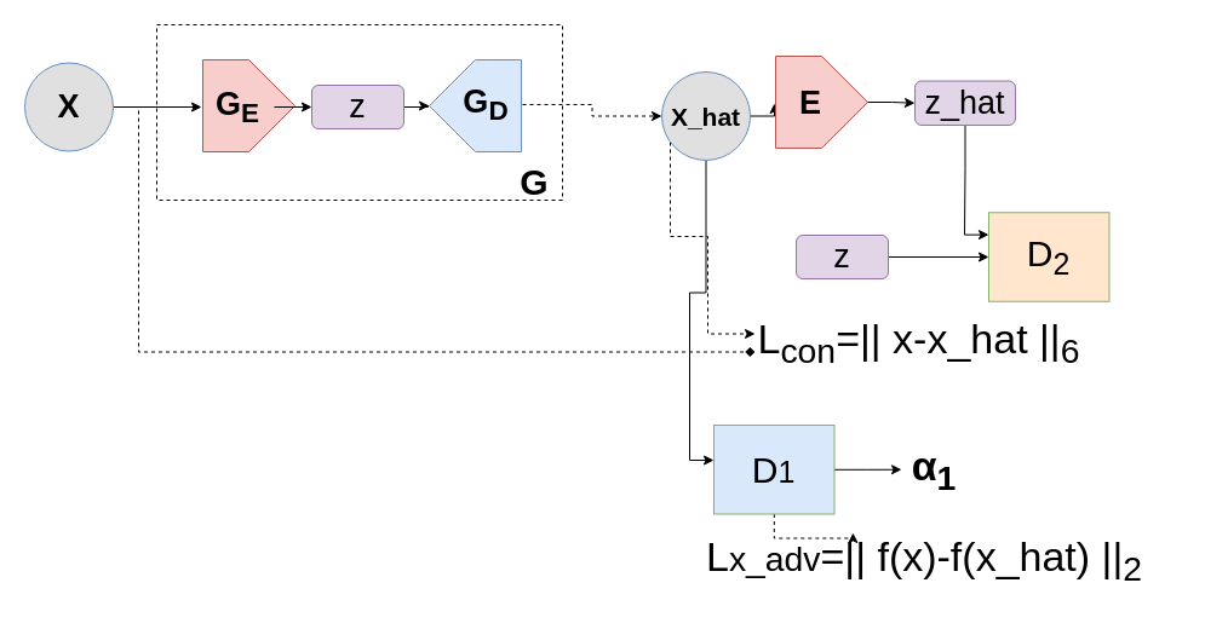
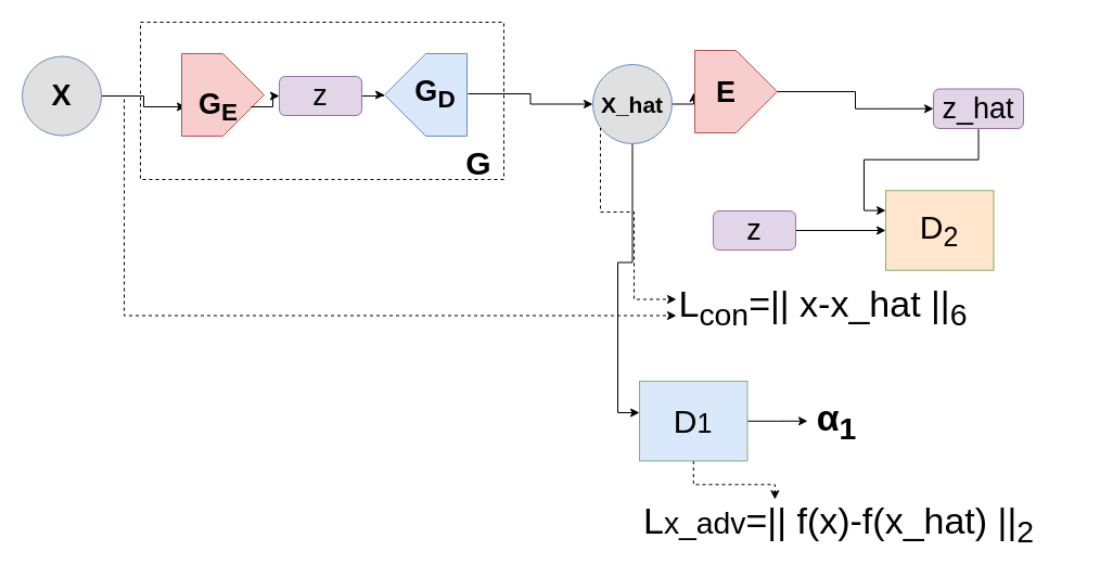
  <mxCell id="0" />
  <mxCell id="1" parent="0" />
  <mxCell id="2" value="" style="rounded=0;whiteSpace=wrap;html=1;shadow=0;dashed=1;sketch=0;fontFamily=Helvetica;fontSize=21;" vertex="1" parent="1"><mxGeometry x="129" y="20" width="335" height="145" as="geometry" /></mxCell>
  <mxCell id="3" style="edgeStyle=orthogonalEdgeStyle;rounded=0;orthogonalLoop=1;jettySize=auto;html=1;entryX=0;entryY=0.5;entryDx=0;entryDy=0;fontFamily=Helvetica;fontSize=21;fontColor=default;" edge="1" parent="1" source="5" target="8"><mxGeometry relative="1" as="geometry" /></mxCell>
- <mxCell id="4" style="edgeStyle=orthogonalEdgeStyle;rounded=0;orthogonalLoop=1;jettySize=auto;html=1;entryX=0;entryY=0.75;entryDx=0;entryDy=0;dashed=1;fontFamily=Helvetica;fontSize=34;fontColor=default;endArrow=diamond;" edge="1" parent="1" source="5" target="34"><mxGeometry relative="1" as="geometry"><Array as="points"><mxPoint x="114" y="88" /><mxPoint x="114" y="290" /></Array></mxGeometry></mxCell>
+ <mxCell id="4" style="edgeStyle=orthogonalEdgeStyle;rounded=0;orthogonalLoop=1;jettySize=auto;html=1;entryX=0;entryY=0.75;entryDx=0;entryDy=0;dashed=1;fontFamily=Helvetica;fontSize=34;fontColor=default;" edge="1" parent="1" source="5" target="34"><mxGeometry relative="1" as="geometry"><Array as="points"><mxPoint x="114" y="88" /><mxPoint x="114" y="290" /></Array></mxGeometry></mxCell>
  <mxCell id="5" value="&lt;b&gt;&lt;font style=&quot;font-size: 27px&quot;&gt;X&lt;/font&gt;&lt;/b&gt;" style="ellipse;whiteSpace=wrap;html=1;aspect=fixed;shadow=0;sketch=0;fontFamily=Helvetica;fontSize=18;fontColor=default;strokeColor=#6c8ebf;fillColor=#E0E0E0;" vertex="1" parent="1"><mxGeometry x="20" y="51.5" width="73" height="73" as="geometry" /></mxCell>
  <mxCell id="6" value="" style="group" vertex="1" connectable="0" parent="1"><mxGeometry x="166" y="49" width="309" height="127" as="geometry" /></mxCell>
  <mxCell id="7" value="" style="verticalLabelPosition=bottom;verticalAlign=top;html=1;shape=offPageConnector;rounded=0;size=0.5;shadow=0;sketch=0;fontFamily=Helvetica;fontSize=18;strokeColor=#b85450;fillColor=#f8cecc;rotation=-90;" vertex="1" parent="6"><mxGeometry x="1" width="76" height="76" as="geometry" /></mxCell>
- <mxCell id="8" value="&lt;b&gt;G&lt;sub&gt;E&lt;/sub&gt;&lt;/b&gt;" style="text;html=1;strokeColor=none;fillColor=none;align=center;verticalAlign=middle;whiteSpace=wrap;rounded=0;shadow=0;sketch=0;fontFamily=Helvetica;fontSize=27;fontColor=default;" vertex="1" parent="6"><mxGeometry y="24" width="60" height="30" as="geometry" /></mxCell>
+ <mxCell id="8" value="&lt;b&gt;G&lt;sub&gt;E&lt;/sub&gt;&lt;/b&gt;" style="text;html=1;strokeColor=none;fillColor=none;align=center;verticalAlign=middle;whiteSpace=wrap;rounded=0;shadow=0;sketch=0;fontFamily=Helvetica;fontSize=27;fontColor=default;" vertex="1" parent="6"><mxGeometry x="5" y="34" width="60" height="30" as="geometry" /></mxCell>
  <mxCell id="9" style="edgeStyle=orthogonalEdgeStyle;rounded=0;orthogonalLoop=1;jettySize=auto;html=1;entryX=0.5;entryY=1;entryDx=0;entryDy=0;fontFamily=Helvetica;fontSize=21;fontColor=default;" edge="1" parent="1" source="10" target="12"><mxGeometry relative="1" as="geometry" /></mxCell>
  <mxCell id="10" value="z" style="rounded=1;whiteSpace=wrap;html=1;shadow=0;sketch=0;fontFamily=Helvetica;fontSize=27;fillColor=#e1d5e7;strokeColor=#9673a6;" vertex="1" parent="1"><mxGeometry x="257" y="70" width="76" height="36" as="geometry" /></mxCell>
  <mxCell id="11" value="" style="group;rotation=-180;" vertex="1" connectable="0" parent="1"><mxGeometry x="354" y="49" width="117" height="127.5" as="geometry" /></mxCell>
  <mxCell id="12" value="" style="verticalLabelPosition=bottom;verticalAlign=top;html=1;shape=offPageConnector;rounded=0;size=0.5;shadow=0;sketch=0;fontFamily=Helvetica;fontSize=18;strokeColor=#6c8ebf;fillColor=#dae8fc;rotation=-270;" vertex="1" parent="11"><mxGeometry width="76" height="76" as="geometry" /></mxCell>
  <mxCell id="13" value="&lt;b&gt;&lt;span style=&quot;font-size: 27px&quot;&gt;G&lt;sub&gt;D&lt;/sub&gt;&lt;/span&gt;&lt;/b&gt;" style="text;html=1;strokeColor=none;fillColor=none;align=center;verticalAlign=middle;whiteSpace=wrap;rounded=0;shadow=0;sketch=0;fontFamily=Helvetica;fontSize=27;fontColor=default;rotation=0;" vertex="1" parent="11"><mxGeometry x="17" y="22" width="60" height="30" as="geometry" /></mxCell>
  <mxCell id="14" value="&lt;b&gt;&lt;font style=&quot;font-size: 30px&quot;&gt;G&lt;/font&gt;&lt;/b&gt;" style="text;html=1;strokeColor=none;fillColor=none;align=center;verticalAlign=middle;whiteSpace=wrap;rounded=0;shadow=0;dashed=1;sketch=0;fontFamily=Helvetica;fontSize=21;fontColor=default;" vertex="1" parent="11"><mxGeometry x="57" y="86" width="60" height="30" as="geometry" /></mxCell>
  <mxCell id="15" style="edgeStyle=orthogonalEdgeStyle;rounded=0;orthogonalLoop=1;jettySize=auto;html=1;fontFamily=Helvetica;fontSize=21;fontColor=default;" edge="1" parent="1" source="18" target="21"><mxGeometry relative="1" as="geometry" /></mxCell>
  <mxCell id="16" style="edgeStyle=orthogonalEdgeStyle;rounded=0;orthogonalLoop=1;jettySize=auto;html=1;entryX=0;entryY=0.395;entryDx=0;entryDy=0;fontFamily=Helvetica;fontSize=30;fontColor=default;entryPerimeter=0;" edge="1" parent="1" source="18" target="32"><mxGeometry relative="1" as="geometry" /></mxCell>
  <mxCell id="17" style="edgeStyle=orthogonalEdgeStyle;orthogonalLoop=1;jettySize=auto;html=1;entryX=0;entryY=0.25;entryDx=0;entryDy=0;fontFamily=Helvetica;fontSize=34;fontColor=default;dashed=1;rounded=0;" edge="1" parent="1" source="18" target="34"><mxGeometry relative="1" as="geometry"><Array as="points"><mxPoint x="553" y="195" /><mxPoint x="584" y="195" /><mxPoint x="584" y="275" /></Array></mxGeometry></mxCell>
  <mxCell id="18" value="&lt;b&gt;&lt;font style=&quot;font-size: 21px&quot;&gt;X_hat&lt;/font&gt;&lt;/b&gt;" style="ellipse;whiteSpace=wrap;html=1;aspect=fixed;shadow=0;sketch=0;fontFamily=Helvetica;fontSize=18;fontColor=default;strokeColor=#6c8ebf;fillColor=#E0E0E0;" vertex="1" parent="1"><mxGeometry x="546" y="59" width="73" height="73" as="geometry" /></mxCell>
  <mxCell id="19" value="" style="group" vertex="1" connectable="0" parent="1"><mxGeometry x="639" y="46" width="77" height="76" as="geometry" /></mxCell>
  <mxCell id="20" value="" style="verticalLabelPosition=bottom;verticalAlign=top;html=1;shape=offPageConnector;rounded=0;size=0.5;shadow=0;sketch=0;fontFamily=Helvetica;fontSize=18;strokeColor=#b85450;fillColor=#f8cecc;rotation=-90;" vertex="1" parent="19"><mxGeometry x="1" width="76" height="76" as="geometry" /></mxCell>
  <mxCell id="21" value="&lt;b&gt;E&lt;/b&gt;" style="text;html=1;strokeColor=none;fillColor=none;align=center;verticalAlign=middle;whiteSpace=wrap;rounded=0;shadow=0;sketch=0;fontFamily=Helvetica;fontSize=27;fontColor=default;" vertex="1" parent="19"><mxGeometry y="24" width="60" height="30" as="geometry" /></mxCell>
  <mxCell id="22" style="edgeStyle=orthogonalEdgeStyle;rounded=0;orthogonalLoop=1;jettySize=auto;html=1;entryX=0;entryY=0.25;entryDx=0;entryDy=0;fontFamily=Helvetica;fontSize=30;fontColor=default;" edge="1" parent="1" source="23" target="27"><mxGeometry relative="1" as="geometry" /></mxCell>
- <mxCell id="23" value="z_hat" style="rounded=1;whiteSpace=wrap;html=1;shadow=0;sketch=0;fontFamily=Helvetica;fontSize=27;fillColor=#e1d5e7;strokeColor=#9673a6;" vertex="1" parent="1"><mxGeometry x="755" y="66.5" width="83" height="36.5" as="geometry" /></mxCell>
- <mxCell id="24" style="edgeStyle=orthogonalEdgeStyle;rounded=0;orthogonalLoop=1;jettySize=auto;html=1;fontFamily=Helvetica;fontSize=21;fontColor=default;entryX=0;entryY=0.5;entryDx=0;entryDy=0;dashed=1;" edge="1" parent="1" source="13" target="18"><mxGeometry relative="1" as="geometry"><mxPoint x="514" y="84" as="targetPoint" /></mxGeometry></mxCell>
+ <mxCell id="23" value="z_hat" style="rounded=1;whiteSpace=wrap;html=1;shadow=0;sketch=0;fontFamily=Helvetica;fontSize=27;fillColor=#e1d5e7;strokeColor=#9673a6;" vertex="1" parent="1"><mxGeometry x="860" y="81.5" width="83" height="36.5" as="geometry" /></mxCell>
+ <mxCell id="24" style="edgeStyle=orthogonalEdgeStyle;rounded=0;orthogonalLoop=1;jettySize=auto;html=1;fontFamily=Helvetica;fontSize=21;fontColor=default;entryX=0;entryY=0.5;entryDx=0;entryDy=0;" edge="1" parent="1" source="13" target="18"><mxGeometry relative="1" as="geometry"><mxPoint x="514" y="84" as="targetPoint" /></mxGeometry></mxCell>
  <mxCell id="25" style="edgeStyle=orthogonalEdgeStyle;rounded=0;orthogonalLoop=1;jettySize=auto;html=1;entryX=0;entryY=0.5;entryDx=0;entryDy=0;fontFamily=Helvetica;fontSize=21;fontColor=default;" edge="1" parent="1" source="8" target="10"><mxGeometry relative="1" as="geometry" /></mxCell>
  <mxCell id="26" style="edgeStyle=orthogonalEdgeStyle;rounded=0;orthogonalLoop=1;jettySize=auto;html=1;entryX=0;entryY=0.5;entryDx=0;entryDy=0;fontFamily=Helvetica;fontSize=21;fontColor=default;" edge="1" parent="1" source="20" target="23"><mxGeometry relative="1" as="geometry" /></mxCell>
  <mxCell id="27" value="D&lt;sub&gt;2&lt;/sub&gt;" style="rounded=0;whiteSpace=wrap;html=1;shadow=0;sketch=0;fontFamily=Helvetica;fontSize=30;strokeColor=#82b366;fillColor=#ffe6cc;" vertex="1" parent="1"><mxGeometry x="816" y="175.25" width="99.49" height="73.5" as="geometry" /></mxCell>
  <mxCell id="28" style="edgeStyle=orthogonalEdgeStyle;rounded=0;orthogonalLoop=1;jettySize=auto;html=1;entryX=0;entryY=0.5;entryDx=0;entryDy=0;fontFamily=Helvetica;fontSize=30;fontColor=default;" edge="1" parent="1" source="29" target="27"><mxGeometry relative="1" as="geometry" /></mxCell>
  <mxCell id="29" value="z" style="rounded=1;whiteSpace=wrap;html=1;shadow=0;sketch=0;fontFamily=Helvetica;fontSize=27;fillColor=#e1d5e7;strokeColor=#9673a6;" vertex="1" parent="1"><mxGeometry x="657" y="194" width="76" height="36" as="geometry" /></mxCell>
  <mxCell id="30" style="edgeStyle=orthogonalEdgeStyle;rounded=0;orthogonalLoop=1;jettySize=auto;html=1;fontFamily=Helvetica;fontSize=30;fontColor=default;" edge="1" parent="1" source="32"><mxGeometry relative="1" as="geometry"><mxPoint x="744" y="387.75" as="targetPoint" /></mxGeometry></mxCell>
  <mxCell id="31" style="edgeStyle=orthogonalEdgeStyle;rounded=0;orthogonalLoop=1;jettySize=auto;html=1;entryX=0.365;entryY=-0.267;entryDx=0;entryDy=0;entryPerimeter=0;dashed=1;fontFamily=Helvetica;fontSize=34;fontColor=default;" edge="1" parent="1" source="32" target="35"><mxGeometry relative="1" as="geometry" /></mxCell>
  <mxCell id="32" value="D&lt;span style=&quot;font-size: 25px&quot;&gt;1&lt;/span&gt;" style="rounded=0;whiteSpace=wrap;html=1;shadow=0;sketch=0;fontFamily=Helvetica;fontSize=30;strokeColor=#82b366;fillColor=#dae8fc;" vertex="1" parent="1"><mxGeometry x="589" y="351" width="99.49" height="73.5" as="geometry" /></mxCell>
  <mxCell id="33" value="&lt;b style=&quot;font-size: 34px&quot;&gt;α&lt;sub&gt;1&lt;/sub&gt;&lt;/b&gt;" style="text;html=1;strokeColor=none;fillColor=none;align=center;verticalAlign=middle;whiteSpace=wrap;rounded=0;shadow=0;sketch=0;fontFamily=Helvetica;fontSize=30;fontColor=default;" vertex="1" parent="1"><mxGeometry x="741" y="372.75" width="60" height="30" as="geometry" /></mxCell>
  <mxCell id="34" value="L&lt;sub&gt;con&lt;/sub&gt;=|| x-x_hat ||&lt;sub&gt;6&lt;/sub&gt;" style="text;html=1;strokeColor=none;fillColor=none;align=center;verticalAlign=middle;whiteSpace=wrap;rounded=0;shadow=0;sketch=0;fontFamily=Helvetica;fontSize=34;fontColor=default;" vertex="1" parent="1"><mxGeometry x="623" y="268" width="271" height="30" as="geometry" /></mxCell>
- <mxCell id="35" value="L&lt;span style=&quot;font-size: 28.333px&quot;&gt;x_adv&lt;/span&gt;=|| f(x)-f(x_hat) ||&lt;sub&gt;2&lt;/sub&gt;" style="text;html=1;strokeColor=none;fillColor=none;align=center;verticalAlign=middle;whiteSpace=wrap;rounded=0;shadow=0;sketch=0;fontFamily=Helvetica;fontSize=34;fontColor=default;" vertex="1" parent="1"><mxGeometry x="544" y="448" width="438" height="30" as="geometry" /></mxCell>
+ <mxCell id="35" value="L&lt;span style=&quot;font-size: 28.333px&quot;&gt;x_adv&lt;/span&gt;=|| f(x)-f(x_hat) ||&lt;sub&gt;2&lt;/sub&gt;" style="text;html=1;strokeColor=none;fillColor=none;align=center;verticalAlign=middle;whiteSpace=wrap;rounded=0;shadow=0;sketch=0;fontFamily=Helvetica;fontSize=34;fontColor=default;" vertex="1" parent="1"><mxGeometry x="554" y="468" width="438" height="30" as="geometry" /></mxCell>
